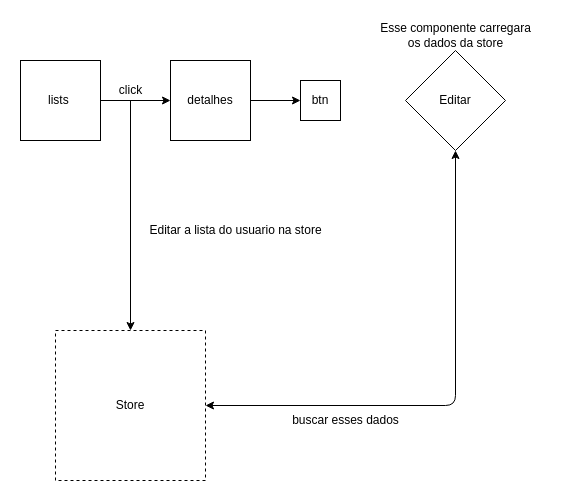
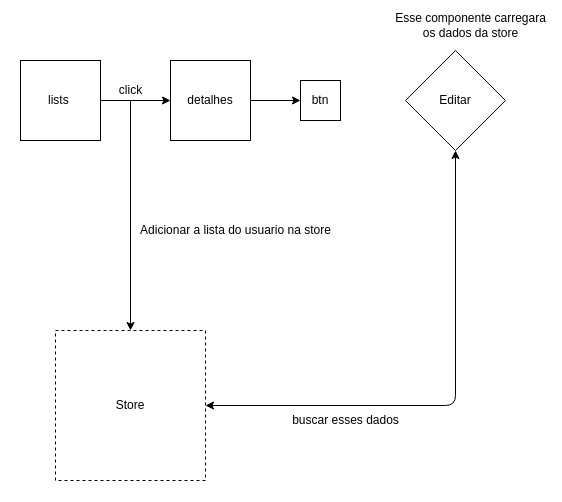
  <mxCell id="0" />
  <mxCell id="1" parent="0" />
  <mxCell id="2" style="edgeStyle=none;html=1;" parent="1" source="3" edge="1"><mxGeometry relative="1" as="geometry"><mxPoint x="170" y="100" as="targetPoint" /></mxGeometry></mxCell>
  <mxCell id="3" value="lists&amp;nbsp;" style="whiteSpace=wrap;html=1;aspect=fixed;" parent="1" vertex="1"><mxGeometry x="20" y="60" width="80" height="80" as="geometry" /></mxCell>
  <mxCell id="4" style="edgeStyle=none;html=1;" parent="1" source="5" target="10" edge="1"><mxGeometry relative="1" as="geometry"><mxPoint x="300" y="100" as="targetPoint" /></mxGeometry></mxCell>
  <mxCell id="5" value="detalhes" style="whiteSpace=wrap;html=1;aspect=fixed;" parent="1" vertex="1"><mxGeometry x="170" y="60" width="80" height="80" as="geometry" /></mxCell>
  <mxCell id="6" style="edgeStyle=none;html=1;entryX=0.5;entryY=0;entryDx=0;entryDy=0;" parent="1" source="7" target="8" edge="1"><mxGeometry relative="1" as="geometry" /></mxCell>
  <mxCell id="7" value="click&lt;br&gt;" style="text;html=1;align=center;verticalAlign=middle;resizable=0;points=[];autosize=1;strokeColor=none;fillColor=none;" parent="1" vertex="1"><mxGeometry x="110" y="80" width="40" height="20" as="geometry" /></mxCell>
  <mxCell id="8" value="Store&lt;br&gt;" style="whiteSpace=wrap;html=1;aspect=fixed;dashed=1;" parent="1" vertex="1"><mxGeometry x="55" y="330" width="150" height="150" as="geometry" /></mxCell>
  <mxCell id="9" value="Editar" style="rhombus;whiteSpace=wrap;html=1;aspect=fixed;" parent="1" vertex="1"><mxGeometry x="405" y="50" width="100" height="100" as="geometry" /></mxCell>
  <mxCell id="10" value="btn" style="whiteSpace=wrap;html=1;aspect=fixed;" parent="1" vertex="1"><mxGeometry x="300" y="80" width="40" height="40" as="geometry" /></mxCell>
- <mxCell id="11" value="Esse componente carregara &lt;br&gt;os dados da store" style="text;html=1;align=center;verticalAlign=middle;resizable=0;points=[];autosize=1;strokeColor=none;fillColor=none;" parent="1" vertex="1"><mxGeometry x="370" y="20" width="170" height="30" as="geometry" /></mxCell>
- <mxCell id="12" value="Editar a lista do usuario na store" style="text;html=1;align=center;verticalAlign=middle;resizable=0;points=[];autosize=1;strokeColor=none;fillColor=none;" parent="1" vertex="1"><mxGeometry x="130" y="220" width="210" height="20" as="geometry" /></mxCell>
+ <mxCell id="11" value="Esse componente carregara &lt;br&gt;os dados da store" style="text;html=1;align=center;verticalAlign=middle;resizable=0;points=[];autosize=1;strokeColor=none;fillColor=none;" parent="1" vertex="1"><mxGeometry x="385" y="10" width="170" height="30" as="geometry" /></mxCell>
+ <mxCell id="12" value="Adicionar a lista do usuario na store" style="text;html=1;align=center;verticalAlign=middle;resizable=0;points=[];autosize=1;strokeColor=none;fillColor=none;" parent="1" vertex="1"><mxGeometry x="130" y="220" width="210" height="20" as="geometry" /></mxCell>
  <mxCell id="13" value="buscar esses dados" style="text;html=1;align=center;verticalAlign=middle;resizable=0;points=[];autosize=1;strokeColor=none;fillColor=none;" parent="1" vertex="1"><mxGeometry x="285" y="410" width="120" height="20" as="geometry" /></mxCell>
  <mxCell id="14" value="" style="endArrow=classic;startArrow=classic;html=1;entryX=0.5;entryY=1;entryDx=0;entryDy=0;exitX=1;exitY=0.5;exitDx=0;exitDy=0;" parent="1" source="8" target="9" edge="1"><mxGeometry width="50" height="50" relative="1" as="geometry"><mxPoint x="420" y="350" as="sourcePoint" /><mxPoint x="470" y="300" as="targetPoint" /><Array as="points"><mxPoint x="455" y="405" /></Array></mxGeometry></mxCell>
